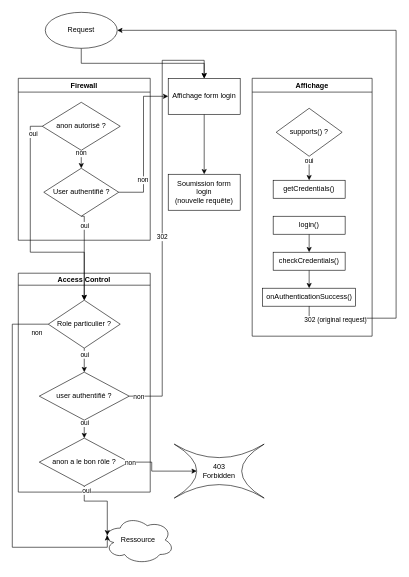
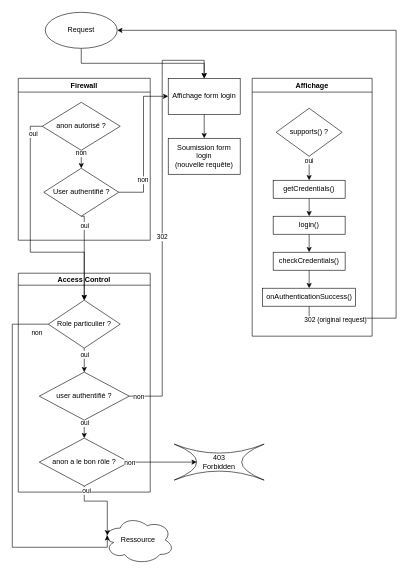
  <mxCell id="0" />
  <mxCell id="1" parent="0" />
  <mxCell id="2" value="Affichage" style="swimlane;startSize=23;" vertex="1" parent="1"><mxGeometry x="420" y="130" width="200" height="430" as="geometry" /></mxCell>
  <mxCell id="3" value="supports() ?" style="rhombus;whiteSpace=wrap;html=1;" vertex="1" parent="2"><mxGeometry x="40" y="50" width="110" height="80" as="geometry" /></mxCell>
+ <mxCell id="4" style="edgeStyle=orthogonalEdgeStyle;rounded=0;orthogonalLoop=1;jettySize=auto;html=1;exitX=0.5;exitY=1;exitDx=0;exitDy=0;entryX=0.5;entryY=0;entryDx=0;entryDy=0;" edge="1" parent="2" source="5" target="7"><mxGeometry relative="1" as="geometry" /></mxCell>
  <mxCell id="5" value="getCredentials()" style="rounded=0;whiteSpace=wrap;html=1;" vertex="1" parent="2"><mxGeometry x="35" y="170" width="120" height="30" as="geometry" /></mxCell>
  <mxCell id="6" style="edgeStyle=orthogonalEdgeStyle;rounded=0;orthogonalLoop=1;jettySize=auto;html=1;exitX=0.5;exitY=1;exitDx=0;exitDy=0;entryX=0.5;entryY=0;entryDx=0;entryDy=0;" edge="1" parent="2" source="7" target="9"><mxGeometry relative="1" as="geometry" /></mxCell>
  <mxCell id="7" value="login()" style="rounded=0;whiteSpace=wrap;html=1;" vertex="1" parent="2"><mxGeometry x="35" y="230" width="120" height="30" as="geometry" /></mxCell>
  <mxCell id="8" style="edgeStyle=orthogonalEdgeStyle;rounded=0;orthogonalLoop=1;jettySize=auto;html=1;exitX=0.5;exitY=1;exitDx=0;exitDy=0;entryX=0.5;entryY=0;entryDx=0;entryDy=0;" edge="1" parent="2" source="9" target="10"><mxGeometry relative="1" as="geometry" /></mxCell>
  <mxCell id="9" value="checkCredentials()" style="rounded=0;whiteSpace=wrap;html=1;" vertex="1" parent="2"><mxGeometry x="35" y="290" width="120" height="30" as="geometry" /></mxCell>
  <mxCell id="10" value="onAuthenticationSuccess()" style="rounded=0;whiteSpace=wrap;html=1;" vertex="1" parent="2"><mxGeometry x="17.5" y="350" width="155" height="30" as="geometry" /></mxCell>
  <mxCell id="11" value="Firewall" style="swimlane;" vertex="1" parent="1"><mxGeometry x="30" y="130" width="220" height="270" as="geometry" /></mxCell>
  <mxCell id="12" style="edgeStyle=orthogonalEdgeStyle;rounded=0;orthogonalLoop=1;jettySize=auto;html=1;exitX=0.5;exitY=1;exitDx=0;exitDy=0;entryX=0.5;entryY=0;entryDx=0;entryDy=0;" edge="1" parent="11" source="14" target="15"><mxGeometry relative="1" as="geometry" /></mxCell>
  <mxCell id="13" value="non" style="edgeLabel;html=1;align=center;verticalAlign=middle;resizable=0;points=[];" vertex="1" connectable="0" parent="12"><mxGeometry x="-0.714" y="-1" relative="1" as="geometry"><mxPoint as="offset" /></mxGeometry></mxCell>
  <mxCell id="14" value="anon autorisé ?" style="rhombus;whiteSpace=wrap;html=1;" vertex="1" parent="11"><mxGeometry x="40" y="40" width="130" height="80" as="geometry" /></mxCell>
  <mxCell id="15" value="User authentifié ?" style="rhombus;whiteSpace=wrap;html=1;" vertex="1" parent="11"><mxGeometry x="42.5" y="150" width="125" height="80" as="geometry" /></mxCell>
  <mxCell id="16" value="Access Control" style="swimlane;startSize=20;" vertex="1" parent="1"><mxGeometry x="30" y="455" width="220" height="365" as="geometry" /></mxCell>
  <mxCell id="17" style="edgeStyle=orthogonalEdgeStyle;rounded=0;orthogonalLoop=1;jettySize=auto;html=1;exitX=0.5;exitY=1;exitDx=0;exitDy=0;entryX=0.5;entryY=0;entryDx=0;entryDy=0;" edge="1" parent="16" source="19" target="22"><mxGeometry relative="1" as="geometry" /></mxCell>
  <mxCell id="18" value="oui" style="edgeLabel;html=1;align=center;verticalAlign=middle;resizable=0;points=[];" vertex="1" connectable="0" parent="17"><mxGeometry x="-0.619" y="2" relative="1" as="geometry"><mxPoint x="-2" y="2" as="offset" /></mxGeometry></mxCell>
  <mxCell id="19" value="Role particulier ?" style="rhombus;whiteSpace=wrap;html=1;" vertex="1" parent="16"><mxGeometry x="50" y="45" width="120" height="80" as="geometry" /></mxCell>
  <mxCell id="20" style="edgeStyle=orthogonalEdgeStyle;rounded=0;orthogonalLoop=1;jettySize=auto;html=1;exitX=0.5;exitY=1;exitDx=0;exitDy=0;entryX=0.5;entryY=0;entryDx=0;entryDy=0;" edge="1" parent="16" source="22" target="23"><mxGeometry relative="1" as="geometry" /></mxCell>
  <mxCell id="21" value="oui" style="edgeLabel;html=1;align=center;verticalAlign=middle;resizable=0;points=[];" vertex="1" connectable="0" parent="20"><mxGeometry x="-0.76" relative="1" as="geometry"><mxPoint as="offset" /></mxGeometry></mxCell>
  <mxCell id="22" value="user authentifié ?" style="rhombus;whiteSpace=wrap;html=1;" vertex="1" parent="16"><mxGeometry x="35" y="165" width="150" height="80" as="geometry" /></mxCell>
  <mxCell id="23" value="anon a le bon rôle ?" style="rhombus;whiteSpace=wrap;html=1;" vertex="1" parent="16"><mxGeometry x="35" y="275" width="150" height="80" as="geometry" /></mxCell>
  <mxCell id="24" style="edgeStyle=orthogonalEdgeStyle;rounded=0;orthogonalLoop=1;jettySize=auto;html=1;exitX=0.5;exitY=1;exitDx=0;exitDy=0;" edge="1" parent="1" source="25" target="35"><mxGeometry relative="1" as="geometry" /></mxCell>
  <mxCell id="25" value="Request" style="ellipse;whiteSpace=wrap;html=1;" vertex="1" parent="1"><mxGeometry x="75" y="20" width="120" height="60" as="geometry" /></mxCell>
  <mxCell id="26" value="Ressource" style="ellipse;shape=cloud;whiteSpace=wrap;html=1;" vertex="1" parent="1"><mxGeometry x="170" y="860" width="120" height="80" as="geometry" /></mxCell>
  <mxCell id="27" style="edgeStyle=orthogonalEdgeStyle;rounded=0;orthogonalLoop=1;jettySize=auto;html=1;exitX=0;exitY=0.5;exitDx=0;exitDy=0;entryX=0.5;entryY=0;entryDx=0;entryDy=0;" edge="1" parent="1" source="14" target="19"><mxGeometry relative="1" as="geometry"><Array as="points"><mxPoint x="50" y="210" /><mxPoint x="50" y="420" /><mxPoint x="140" y="420" /></Array></mxGeometry></mxCell>
  <mxCell id="28" value="oui" style="edgeLabel;html=1;align=center;verticalAlign=middle;resizable=0;points=[];" vertex="1" connectable="0" parent="27"><mxGeometry x="-0.838" y="4" relative="1" as="geometry"><mxPoint as="offset" /></mxGeometry></mxCell>
  <mxCell id="29" style="edgeStyle=orthogonalEdgeStyle;rounded=0;orthogonalLoop=1;jettySize=auto;html=1;exitX=0;exitY=0.5;exitDx=0;exitDy=0;entryX=0.07;entryY=0.4;entryDx=0;entryDy=0;entryPerimeter=0;" edge="1" parent="1" source="19" target="26"><mxGeometry relative="1" as="geometry"><mxPoint x="110" y="770" as="targetPoint" /><Array as="points"><mxPoint x="20" y="540" /><mxPoint x="20" y="912" /></Array></mxGeometry></mxCell>
  <mxCell id="30" value="non" style="edgeLabel;html=1;align=center;verticalAlign=middle;resizable=0;points=[];" vertex="1" connectable="0" parent="29"><mxGeometry x="-0.757" y="1" relative="1" as="geometry"><mxPoint x="39" y="-1" as="offset" /></mxGeometry></mxCell>
  <mxCell id="31" style="edgeStyle=orthogonalEdgeStyle;rounded=0;orthogonalLoop=1;jettySize=auto;html=1;entryX=0.5;entryY=0;entryDx=0;entryDy=0;exitX=1;exitY=0.5;exitDx=0;exitDy=0;" edge="1" parent="1" source="22" target="35"><mxGeometry relative="1" as="geometry"><mxPoint x="210" y="640" as="sourcePoint" /><mxPoint y="360" as="targetPoint" x="-130" /><Array as="points"><mxPoint x="270" y="660" /><mxPoint x="270" y="100" /><mxPoint x="340" y="100" /></Array></mxGeometry></mxCell>
  <mxCell id="32" value="non" style="edgeLabel;html=1;align=center;verticalAlign=middle;resizable=0;points=[];" vertex="1" connectable="0" parent="31"><mxGeometry x="-0.803" relative="1" as="geometry"><mxPoint x="-40" y="15" as="offset" /></mxGeometry></mxCell>
  <mxCell id="33" value="302" style="edgeLabel;html=1;align=center;verticalAlign=middle;resizable=0;points=[];" vertex="1" connectable="0" parent="31"><mxGeometry x="-0.102" y="1" relative="1" as="geometry"><mxPoint as="offset" /></mxGeometry></mxCell>
  <mxCell id="34" style="edgeStyle=orthogonalEdgeStyle;rounded=0;orthogonalLoop=1;jettySize=auto;html=1;exitX=0.5;exitY=1;exitDx=0;exitDy=0;" edge="1" parent="1" source="35" target="36"><mxGeometry relative="1" as="geometry" /></mxCell>
  <mxCell id="35" value="Affichage form login" style="rounded=0;whiteSpace=wrap;html=1;" vertex="1" parent="1"><mxGeometry x="280" y="130" width="120" height="60" as="geometry" /></mxCell>
- <mxCell id="36" value="Soumission form login&lt;br&gt;(nouvelle requête)" style="rounded=0;whiteSpace=wrap;html=1;" vertex="1" parent="1"><mxGeometry x="280" y="290" width="120" height="60" as="geometry" /></mxCell>
+ <mxCell id="36" value="Soumission form login&lt;br&gt;(nouvelle requête)" style="rounded=0;whiteSpace=wrap;html=1;" vertex="1" parent="1"><mxGeometry x="280" y="230" width="120" height="60" as="geometry" /></mxCell>
  <mxCell id="37" style="edgeStyle=orthogonalEdgeStyle;rounded=0;orthogonalLoop=1;jettySize=auto;html=1;exitX=0.5;exitY=1;exitDx=0;exitDy=0;" edge="1" parent="1" source="3"><mxGeometry relative="1" as="geometry"><mxPoint x="515" y="300" as="targetPoint" /></mxGeometry></mxCell>
  <mxCell id="38" value="oui" style="edgeLabel;html=1;align=center;verticalAlign=middle;resizable=0;points=[];" vertex="1" connectable="0" parent="37"><mxGeometry x="-0.725" y="-1" relative="1" as="geometry"><mxPoint as="offset" /></mxGeometry></mxCell>
  <mxCell id="39" style="edgeStyle=orthogonalEdgeStyle;rounded=0;orthogonalLoop=1;jettySize=auto;html=1;exitX=0.5;exitY=1;exitDx=0;exitDy=0;entryX=1;entryY=0.5;entryDx=0;entryDy=0;" edge="1" parent="1" source="10" target="25"><mxGeometry relative="1" as="geometry"><mxPoint x="660" y="310" as="targetPoint" /><Array as="points"><mxPoint x="515" y="530" /><mxPoint x="660" y="530" /><mxPoint x="660" y="50" /></Array></mxGeometry></mxCell>
  <mxCell id="40" value="302 (original request)" style="edgeLabel;html=1;align=center;verticalAlign=middle;resizable=0;points=[];" vertex="1" connectable="0" parent="39"><mxGeometry x="-0.887" y="-2" relative="1" as="geometry"><mxPoint as="offset" /></mxGeometry></mxCell>
  <mxCell id="41" style="edgeStyle=orthogonalEdgeStyle;rounded=0;orthogonalLoop=1;jettySize=auto;html=1;exitX=1;exitY=0.5;exitDx=0;exitDy=0;entryX=0;entryY=0.5;entryDx=0;entryDy=0;" edge="1" parent="1" source="15" target="35"><mxGeometry relative="1" as="geometry" /></mxCell>
  <mxCell id="42" value="non" style="edgeLabel;html=1;align=center;verticalAlign=middle;resizable=0;points=[];" vertex="1" connectable="0" parent="41"><mxGeometry x="-0.492" y="1" relative="1" as="geometry"><mxPoint as="offset" /></mxGeometry></mxCell>
  <mxCell id="43" style="edgeStyle=orthogonalEdgeStyle;rounded=0;orthogonalLoop=1;jettySize=auto;html=1;exitX=0.5;exitY=1;exitDx=0;exitDy=0;entryX=0.5;entryY=0;entryDx=0;entryDy=0;" edge="1" parent="1" source="15" target="19"><mxGeometry relative="1" as="geometry"><Array as="points"><mxPoint x="140" y="360" /></Array></mxGeometry></mxCell>
  <mxCell id="44" value="oui" style="edgeLabel;html=1;align=center;verticalAlign=middle;resizable=0;points=[];" vertex="1" connectable="0" parent="43"><mxGeometry x="-0.879" relative="1" as="geometry"><mxPoint y="11" as="offset" /></mxGeometry></mxCell>
  <mxCell id="45" style="edgeStyle=orthogonalEdgeStyle;rounded=0;orthogonalLoop=1;jettySize=auto;html=1;exitX=0.5;exitY=1;exitDx=0;exitDy=0;entryX=0.07;entryY=0.4;entryDx=0;entryDy=0;entryPerimeter=0;" edge="1" parent="1" source="23" target="26"><mxGeometry relative="1" as="geometry" /></mxCell>
  <mxCell id="46" value="oui" style="edgeLabel;html=1;align=center;verticalAlign=middle;resizable=0;points=[];" vertex="1" connectable="0" parent="45"><mxGeometry x="-0.575" y="-2" relative="1" as="geometry"><mxPoint x="2" y="-19.66" as="offset" /></mxGeometry></mxCell>
- <mxCell id="47" value="&lt;div&gt;403&lt;/div&gt;&lt;div&gt;Forbidden&lt;br&gt;&lt;/div&gt;" style="shape=switch;whiteSpace=wrap;html=1;" vertex="1" parent="1"><mxGeometry x="290" y="740" width="150" height="90" as="geometry" /></mxCell>
+ <mxCell id="47" value="&lt;div&gt;403&lt;/div&gt;&lt;div&gt;Forbidden&lt;br&gt;&lt;/div&gt;" style="shape=switch;whiteSpace=wrap;html=1;" vertex="1" parent="1"><mxGeometry x="290" y="740" width="150" height="60" as="geometry" /></mxCell>
  <mxCell id="48" style="edgeStyle=orthogonalEdgeStyle;rounded=0;orthogonalLoop=1;jettySize=auto;html=1;exitX=1;exitY=0.5;exitDx=0;exitDy=0;entryX=0.25;entryY=0.5;entryDx=0;entryDy=0;entryPerimeter=0;" edge="1" parent="1" source="23" target="47"><mxGeometry relative="1" as="geometry" /></mxCell>
  <mxCell id="49" value="non" style="edgeLabel;html=1;align=center;verticalAlign=middle;resizable=0;points=[];" vertex="1" connectable="0" parent="48"><mxGeometry x="-0.855" y="-2" relative="1" as="geometry"><mxPoint x="-7.07" y="-2" as="offset" /></mxGeometry></mxCell>
